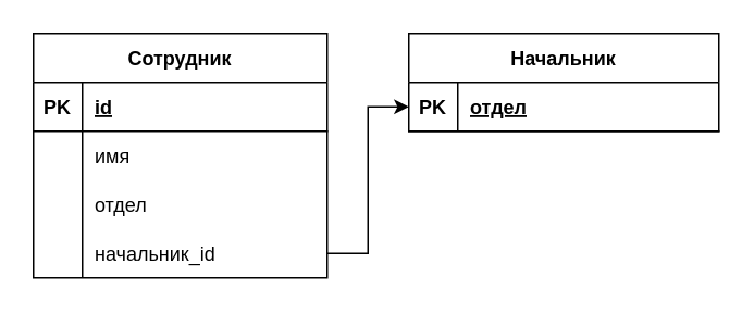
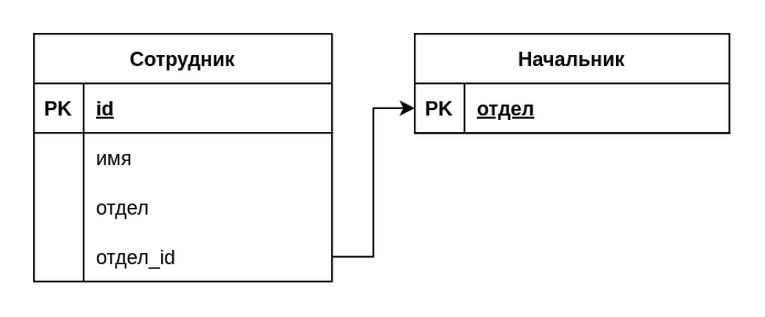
  <mxCell id="0" />
  <mxCell id="1" parent="0" />
  <mxCell id="2" value="Сотрудник" style="shape=table;startSize=30;container=1;collapsible=1;childLayout=tableLayout;fixedRows=1;rowLines=0;fontStyle=1;align=center;resizeLast=1;" vertex="1" parent="1"><mxGeometry x="20" y="20" width="180" height="150" as="geometry" /></mxCell>
  <mxCell id="3" value="" style="shape=tableRow;horizontal=0;startSize=0;swimlaneHead=0;swimlaneBody=0;fillColor=none;collapsible=0;dropTarget=0;points=[[0,0.5],[1,0.5]];portConstraint=eastwest;top=0;left=0;right=0;bottom=1;" vertex="1" parent="2"><mxGeometry y="30" width="180" height="30" as="geometry" /></mxCell>
  <mxCell id="4" value="PK" style="shape=partialRectangle;connectable=0;fillColor=none;top=0;left=0;bottom=0;right=0;fontStyle=1;overflow=hidden;" vertex="1" parent="3"><mxGeometry width="30" height="30" as="geometry"><mxRectangle width="30" height="30" as="alternateBounds" /></mxGeometry></mxCell>
  <mxCell id="5" value="id" style="shape=partialRectangle;connectable=0;fillColor=none;top=0;left=0;bottom=0;right=0;align=left;spacingLeft=6;fontStyle=5;overflow=hidden;" vertex="1" parent="3"><mxGeometry x="30" width="150" height="30" as="geometry"><mxRectangle width="150" height="30" as="alternateBounds" /></mxGeometry></mxCell>
  <mxCell id="6" value="" style="shape=tableRow;horizontal=0;startSize=0;swimlaneHead=0;swimlaneBody=0;fillColor=none;collapsible=0;dropTarget=0;points=[[0,0.5],[1,0.5]];portConstraint=eastwest;top=0;left=0;right=0;bottom=0;" vertex="1" parent="2"><mxGeometry y="60" width="180" height="30" as="geometry" /></mxCell>
  <mxCell id="7" value="" style="shape=partialRectangle;connectable=0;fillColor=none;top=0;left=0;bottom=0;right=0;editable=1;overflow=hidden;" vertex="1" parent="6"><mxGeometry width="30" height="30" as="geometry"><mxRectangle width="30" height="30" as="alternateBounds" /></mxGeometry></mxCell>
  <mxCell id="8" value="имя" style="shape=partialRectangle;connectable=0;fillColor=none;top=0;left=0;bottom=0;right=0;align=left;spacingLeft=6;overflow=hidden;" vertex="1" parent="6"><mxGeometry x="30" width="150" height="30" as="geometry"><mxRectangle width="150" height="30" as="alternateBounds" /></mxGeometry></mxCell>
  <mxCell id="9" value="" style="shape=tableRow;horizontal=0;startSize=0;swimlaneHead=0;swimlaneBody=0;fillColor=none;collapsible=0;dropTarget=0;points=[[0,0.5],[1,0.5]];portConstraint=eastwest;top=0;left=0;right=0;bottom=0;" vertex="1" parent="2"><mxGeometry y="90" width="180" height="30" as="geometry" /></mxCell>
  <mxCell id="10" value="" style="shape=partialRectangle;connectable=0;fillColor=none;top=0;left=0;bottom=0;right=0;editable=1;overflow=hidden;" vertex="1" parent="9"><mxGeometry width="30" height="30" as="geometry"><mxRectangle width="30" height="30" as="alternateBounds" /></mxGeometry></mxCell>
  <mxCell id="11" value="отдел" style="shape=partialRectangle;connectable=0;fillColor=none;top=0;left=0;bottom=0;right=0;align=left;spacingLeft=6;overflow=hidden;" vertex="1" parent="9"><mxGeometry x="30" width="150" height="30" as="geometry"><mxRectangle width="150" height="30" as="alternateBounds" /></mxGeometry></mxCell>
  <mxCell id="12" value="" style="shape=tableRow;horizontal=0;startSize=0;swimlaneHead=0;swimlaneBody=0;fillColor=none;collapsible=0;dropTarget=0;points=[[0,0.5],[1,0.5]];portConstraint=eastwest;top=0;left=0;right=0;bottom=0;" vertex="1" parent="2"><mxGeometry y="120" width="180" height="30" as="geometry" /></mxCell>
  <mxCell id="13" value="" style="shape=partialRectangle;connectable=0;fillColor=none;top=0;left=0;bottom=0;right=0;editable=1;overflow=hidden;" vertex="1" parent="12"><mxGeometry width="30" height="30" as="geometry"><mxRectangle width="30" height="30" as="alternateBounds" /></mxGeometry></mxCell>
- <mxCell id="14" value="начальник_id" style="shape=partialRectangle;connectable=0;fillColor=none;top=0;left=0;bottom=0;right=0;align=left;spacingLeft=6;overflow=hidden;" vertex="1" parent="12"><mxGeometry x="30" width="150" height="30" as="geometry"><mxRectangle width="150" height="30" as="alternateBounds" /></mxGeometry></mxCell>
+ <mxCell id="14" value="отдел_id" style="shape=partialRectangle;connectable=0;fillColor=none;top=0;left=0;bottom=0;right=0;align=left;spacingLeft=6;overflow=hidden;" vertex="1" parent="12"><mxGeometry x="30" width="150" height="30" as="geometry"><mxRectangle width="150" height="30" as="alternateBounds" /></mxGeometry></mxCell>
  <mxCell id="15" value="Начальник" style="shape=table;startSize=30;container=1;collapsible=1;childLayout=tableLayout;fixedRows=1;rowLines=0;fontStyle=1;align=center;resizeLast=1;" vertex="1" parent="1"><mxGeometry x="250" y="20" width="190" height="60" as="geometry" /></mxCell>
  <mxCell id="16" value="" style="shape=tableRow;horizontal=0;startSize=0;swimlaneHead=0;swimlaneBody=0;fillColor=none;collapsible=0;dropTarget=0;points=[[0,0.5],[1,0.5]];portConstraint=eastwest;top=0;left=0;right=0;bottom=1;" vertex="1" parent="15"><mxGeometry y="30" width="190" height="30" as="geometry" /></mxCell>
  <mxCell id="17" value="PK" style="shape=partialRectangle;connectable=0;fillColor=none;top=0;left=0;bottom=0;right=0;fontStyle=1;overflow=hidden;" vertex="1" parent="16"><mxGeometry width="30" height="30" as="geometry"><mxRectangle width="30" height="30" as="alternateBounds" /></mxGeometry></mxCell>
  <mxCell id="18" value="отдел" style="shape=partialRectangle;connectable=0;fillColor=none;top=0;left=0;bottom=0;right=0;align=left;spacingLeft=6;fontStyle=5;overflow=hidden;" vertex="1" parent="16"><mxGeometry x="30" width="160" height="30" as="geometry"><mxRectangle width="160" height="30" as="alternateBounds" /></mxGeometry></mxCell>
  <mxCell id="19" style="edgeStyle=orthogonalEdgeStyle;rounded=0;orthogonalLoop=1;jettySize=auto;html=1;" edge="1" parent="1" source="12" target="16"><mxGeometry relative="1" as="geometry" /></mxCell>
